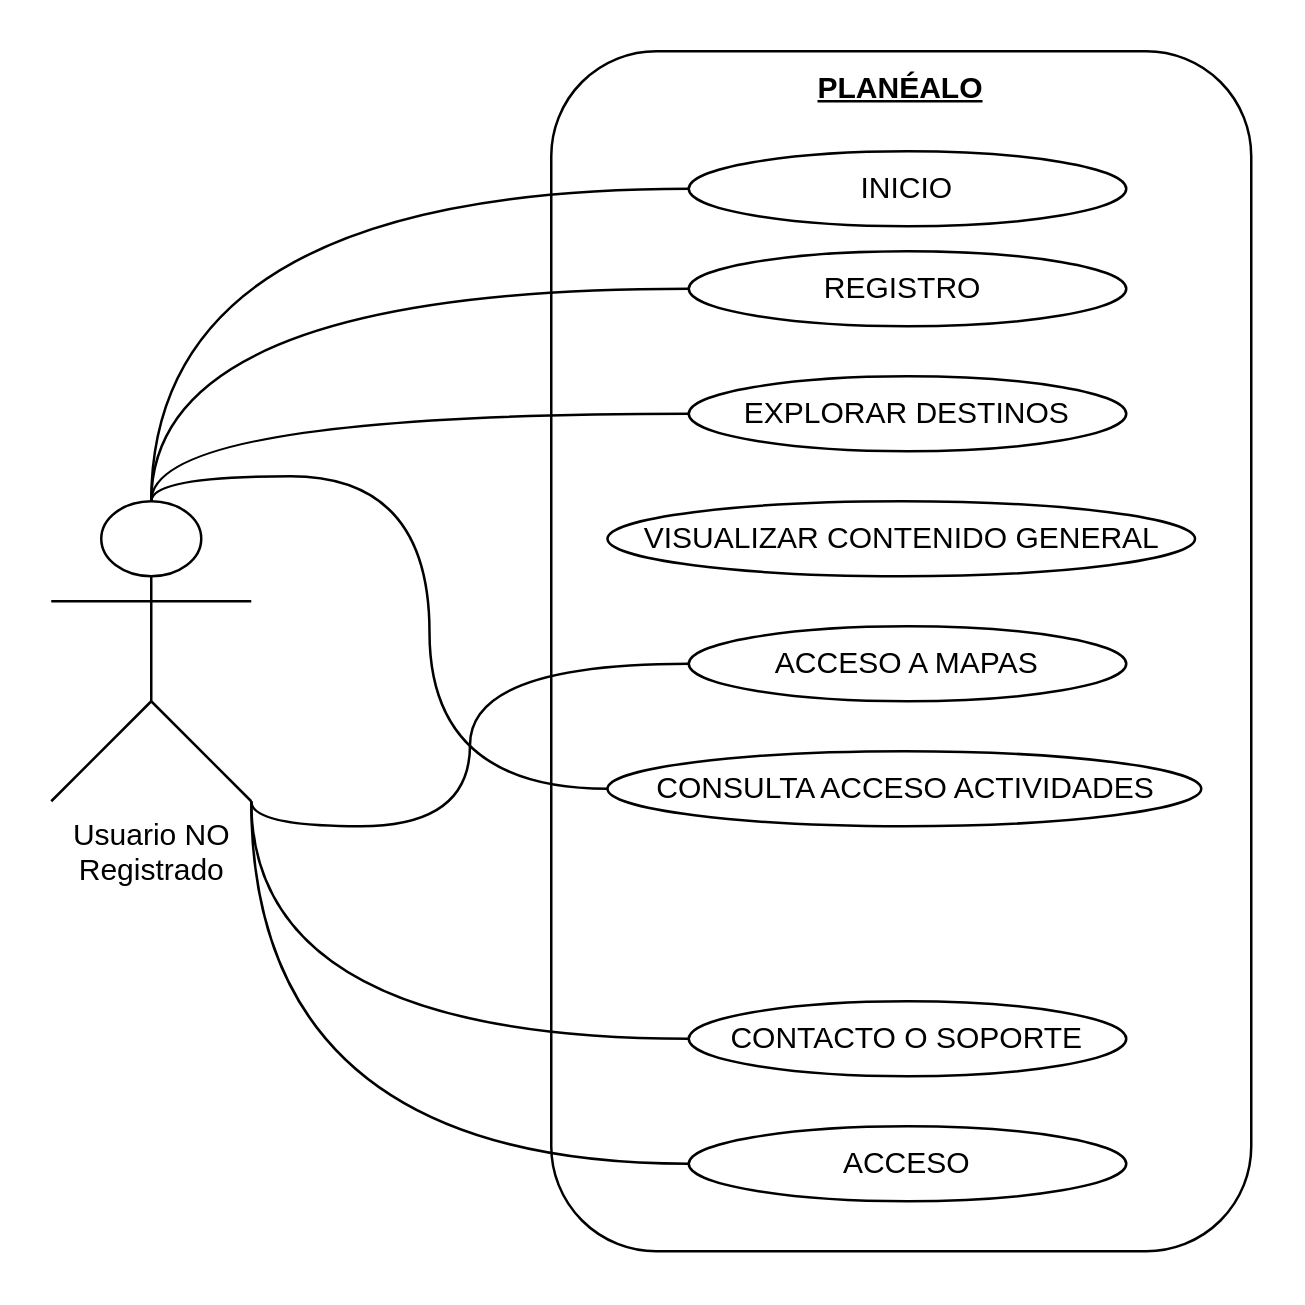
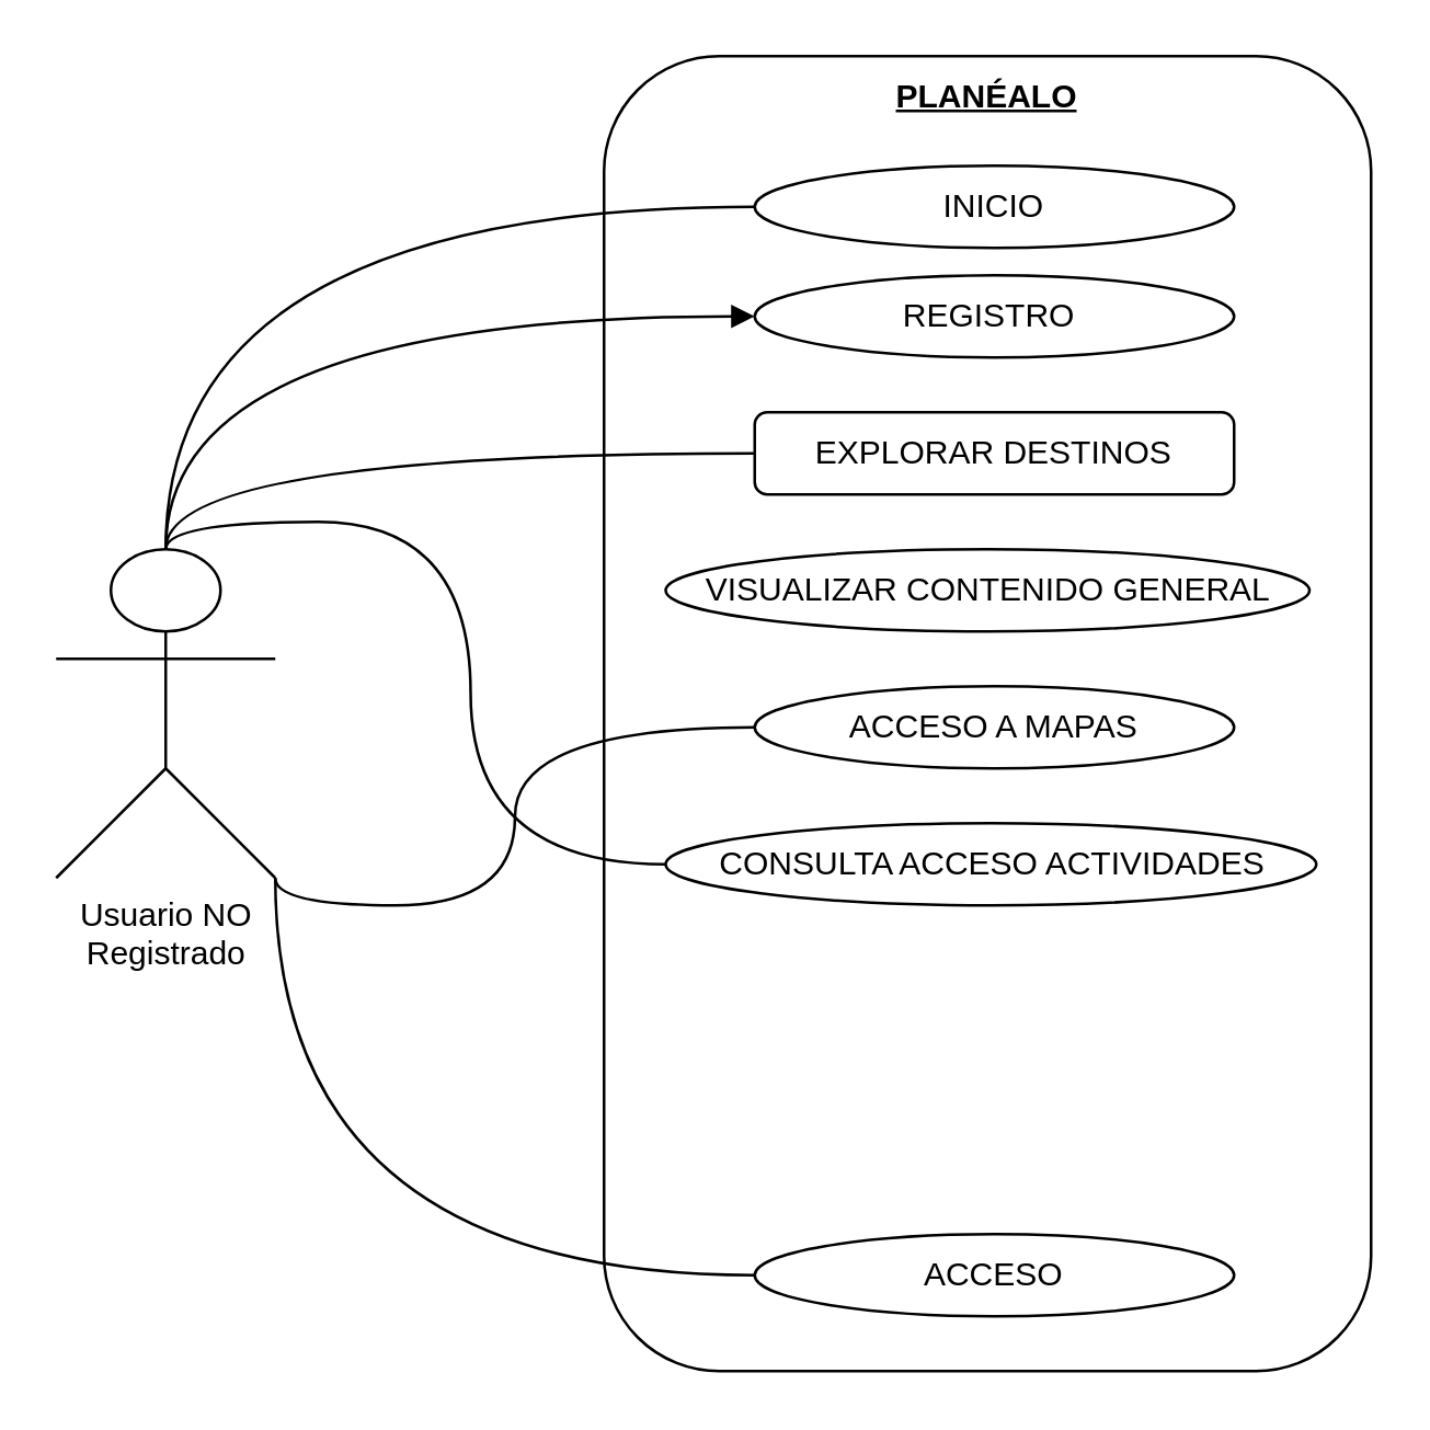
  <mxCell id="0" />
  <mxCell id="1" parent="0" />
  <mxCell id="2" value="Usuario NO&lt;div&gt;Registrado&lt;/div&gt;" style="shape=umlActor;verticalLabelPosition=bottom;verticalAlign=top;html=1;outlineConnect=0;" parent="1" vertex="1"><mxGeometry x="20" y="200" width="80" height="120" as="geometry" /></mxCell>
  <mxCell id="3" value="" style="rounded=1;whiteSpace=wrap;html=1;" parent="1" vertex="1"><mxGeometry x="220" y="20" width="280" height="480" as="geometry" /></mxCell>
  <mxCell id="4" value="INICIO" style="ellipse;whiteSpace=wrap;html=1;" parent="1" vertex="1"><mxGeometry x="275" y="60" width="175" height="30" as="geometry" /></mxCell>
  <mxCell id="5" value="&lt;b&gt;&lt;u&gt;PLANÉALO&lt;/u&gt;&lt;/b&gt;" style="text;html=1;align=center;verticalAlign=middle;whiteSpace=wrap;rounded=0;" parent="1" vertex="1"><mxGeometry x="315" y="20" width="90" height="30" as="geometry" /></mxCell>
  <mxCell id="6" value="VISUALIZAR CONTENIDO GENERAL" style="ellipse;whiteSpace=wrap;html=1;" parent="1" vertex="1"><mxGeometry x="242.5" y="200" width="235" height="30" as="geometry" /></mxCell>
  <mxCell id="7" value="ACCESO A MAPAS" style="ellipse;whiteSpace=wrap;html=1;" parent="1" vertex="1"><mxGeometry x="275" y="250" width="175" height="30" as="geometry" /></mxCell>
  <mxCell id="8" value="CONSULTA ACCESO ACTIVIDADES" style="ellipse;whiteSpace=wrap;html=1;" parent="1" vertex="1"><mxGeometry x="242.5" y="300" width="237.5" height="30" as="geometry" /></mxCell>
- <mxCell id="9" value="CONTACTO O SOPORTE" style="ellipse;whiteSpace=wrap;html=1;" parent="1" vertex="1"><mxGeometry x="275" y="400" width="175" height="30" as="geometry" /></mxCell>
  <mxCell id="10" value="ACCESO" style="ellipse;whiteSpace=wrap;html=1;" parent="1" vertex="1"><mxGeometry x="275" y="450" width="175" height="30" as="geometry" /></mxCell>
- <mxCell id="11" value="EXPLORAR DESTINOS" style="ellipse;whiteSpace=wrap;html=1;" parent="1" vertex="1"><mxGeometry x="275" y="150" width="175" height="30" as="geometry" /></mxCell>
+ <mxCell id="11" value="EXPLORAR DESTINOS" style="whiteSpace=wrap;html=1;rounded=1;" parent="1" vertex="1"><mxGeometry x="275" y="150" width="175" height="30" as="geometry" /></mxCell>
  <mxCell id="12" value="REGISTRO&amp;nbsp;" style="ellipse;whiteSpace=wrap;html=1;" parent="1" vertex="1"><mxGeometry x="275" y="100" width="175" height="30" as="geometry" /></mxCell>
  <mxCell id="13" value="" style="endArrow=none;html=1;rounded=0;edgeStyle=orthogonalEdgeStyle;entryX=0;entryY=0.5;entryDx=0;entryDy=0;curved=1;exitX=0.5;exitY=0;exitDx=0;exitDy=0;exitPerimeter=0;" edge="1" parent="1" source="2" target="4"><mxGeometry width="50" height="50" relative="1" as="geometry"><mxPoint x="130" y="110" as="sourcePoint" /><mxPoint x="180" y="60" as="targetPoint" /></mxGeometry></mxCell>
- <mxCell id="14" value="" style="endArrow=none;html=1;rounded=0;edgeStyle=orthogonalEdgeStyle;entryX=0;entryY=0.5;entryDx=0;entryDy=0;curved=1;exitX=0.5;exitY=0;exitDx=0;exitDy=0;exitPerimeter=0;" edge="1" parent="1" source="2" target="12"><mxGeometry width="50" height="50" relative="1" as="geometry"><mxPoint x="85" y="200" as="sourcePoint" /><mxPoint x="285" y="85" as="targetPoint" /></mxGeometry></mxCell>
+ <mxCell id="14" value="" style="endArrow=block;html=1;rounded=0;edgeStyle=orthogonalEdgeStyle;entryX=0;entryY=0.5;entryDx=0;entryDy=0;curved=1;exitX=0.5;exitY=0;exitDx=0;exitDy=0;exitPerimeter=0;" edge="1" parent="1" source="2" target="12"><mxGeometry width="50" height="50" relative="1" as="geometry"><mxPoint x="85" y="200" as="sourcePoint" /><mxPoint x="285" y="85" as="targetPoint" /></mxGeometry></mxCell>
  <mxCell id="15" value="" style="endArrow=none;html=1;rounded=0;edgeStyle=orthogonalEdgeStyle;entryX=0;entryY=0.5;entryDx=0;entryDy=0;curved=1;exitX=0.5;exitY=0;exitDx=0;exitDy=0;exitPerimeter=0;" edge="1" parent="1" source="2" target="11"><mxGeometry width="50" height="50" relative="1" as="geometry"><mxPoint x="85" y="200" as="sourcePoint" /><mxPoint x="285" y="125" as="targetPoint" /></mxGeometry></mxCell>
  <mxCell id="16" value="" style="endArrow=none;html=1;rounded=0;edgeStyle=orthogonalEdgeStyle;entryX=0;entryY=0.5;entryDx=0;entryDy=0;curved=1;exitX=1;exitY=1;exitDx=0;exitDy=0;exitPerimeter=0;" edge="1" parent="1" source="2" target="7"><mxGeometry width="50" height="50" relative="1" as="geometry"><mxPoint x="105" y="220" as="sourcePoint" /><mxPoint x="305" y="145" as="targetPoint" /></mxGeometry></mxCell>
  <mxCell id="17" value="" style="endArrow=none;html=1;rounded=0;edgeStyle=orthogonalEdgeStyle;entryX=0;entryY=0.5;entryDx=0;entryDy=0;curved=1;exitX=0.5;exitY=0;exitDx=0;exitDy=0;exitPerimeter=0;" edge="1" parent="1" source="2" target="8"><mxGeometry width="50" height="50" relative="1" as="geometry"><mxPoint x="-50" y="330" as="sourcePoint" /><mxPoint x="285" y="275" as="targetPoint" /></mxGeometry></mxCell>
- <mxCell id="18" value="" style="endArrow=none;html=1;rounded=0;edgeStyle=orthogonalEdgeStyle;entryX=0;entryY=0.5;entryDx=0;entryDy=0;curved=1;exitX=1;exitY=1;exitDx=0;exitDy=0;exitPerimeter=0;" edge="1" parent="1" source="2" target="9"><mxGeometry width="50" height="50" relative="1" as="geometry"><mxPoint x="110" y="290" as="sourcePoint" /><mxPoint x="285" y="375" as="targetPoint" /></mxGeometry></mxCell>
  <mxCell id="19" value="" style="endArrow=none;html=1;rounded=0;edgeStyle=orthogonalEdgeStyle;entryX=0;entryY=0.5;entryDx=0;entryDy=0;curved=1;exitX=1;exitY=1;exitDx=0;exitDy=0;exitPerimeter=0;" edge="1" parent="1" source="2" target="10"><mxGeometry width="50" height="50" relative="1" as="geometry"><mxPoint x="120" y="300" as="sourcePoint" /><mxPoint x="295" y="385" as="targetPoint" /></mxGeometry></mxCell>
